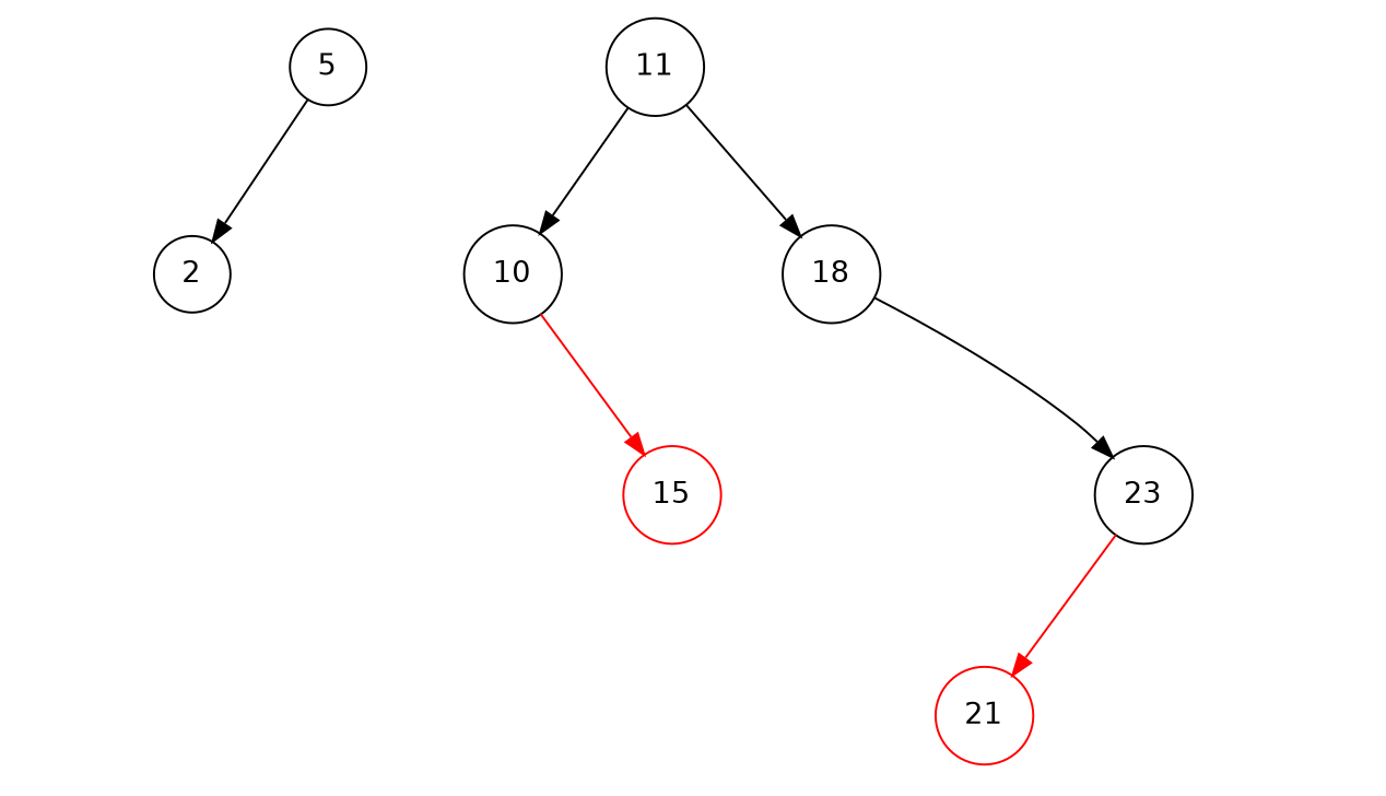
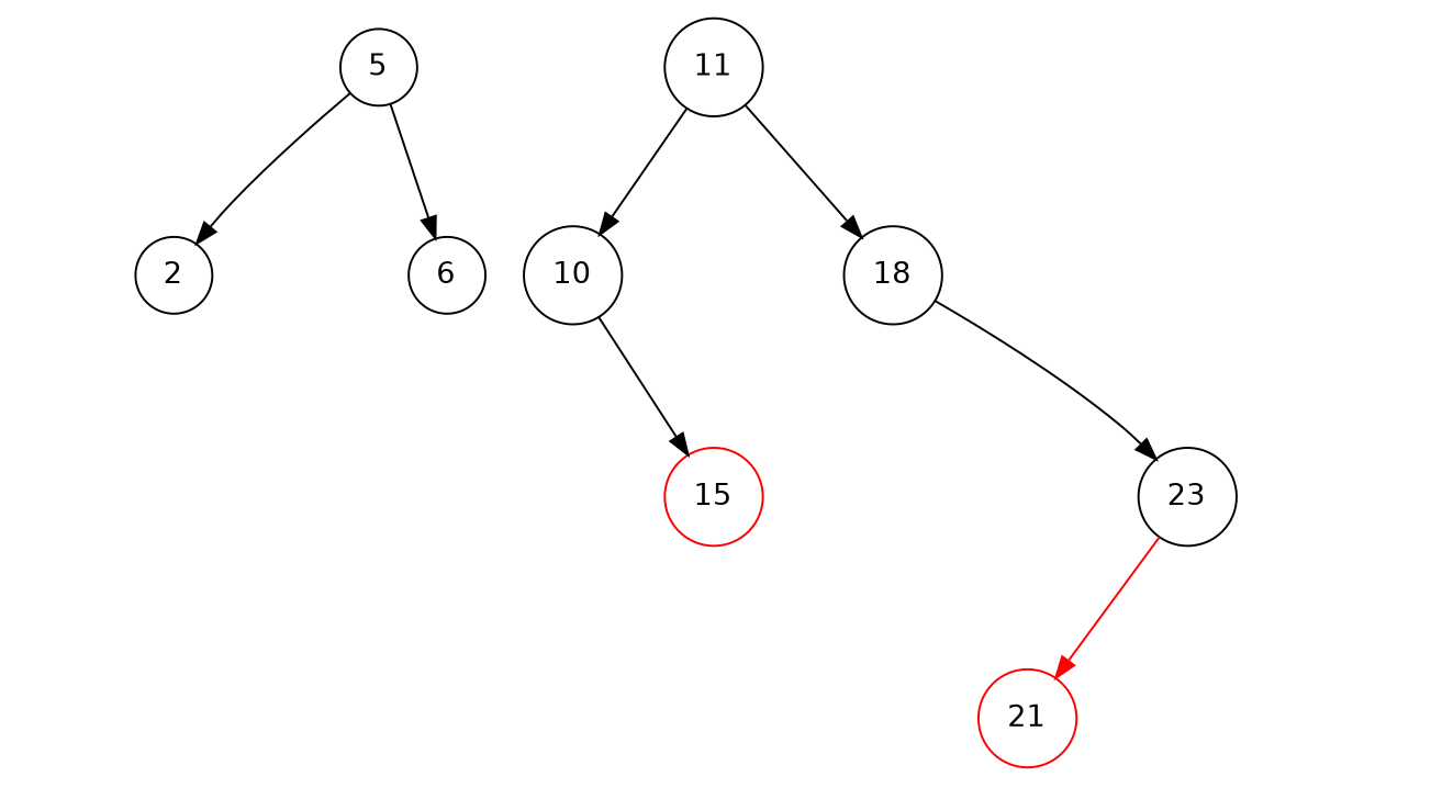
  digraph {
    fontname=Helvetica
    node [fontname=Helvetica shape=circle style=invis]
    edge [fontname=Helvetica style=invis]
    m8 [width=0.1]
    5 [style=""]
    11 [style=""]
    m5 [width=0.1]
    2 [style=""]
+   6 [style=""]
    l2 [width=0.1]
    m2 [width=0.1]
    m11 [width=0.1]
    10 [style=""]
    18 [style=""]
    l10 [width=0.1]
    m10 [width=0.1]
    15 [color=red style=""]
    l18 [width=0.1]
    m18 [width=0.1]
    n17 [label=23 style=""]
    21 [color=red style=""]
    m20 [width=0.1]
    r20 [width=0.1]
    subgraph sub_1 {
      rank=same
      m8
      5
      11
    }
    subgraph sub_2 {
      rank=same
      m5
      2
+     6
    }
    subgraph sub_3 {
      rank=same
      l2
      m2
    }
    subgraph sub_4 {
      rank=same
      m11
      10
      18
    }
    subgraph sub_5 {
      rank=same
      l10
      m10
      15
    }
    subgraph sub_6 {
      rank=same
      l18
      m18
      n17
    }
    subgraph sub_7 {
      rank=same
      21
      m20
      r20
    }
    m8 -> 11
    5 -> m8
    5 -> m5
    5 -> 2 [style=""]
+   5 -> 6 [style=""]
    11 -> m11
    11 -> 10 [style=""]
    11 -> 18 [style=""]
+   m5 -> 6
    2 -> m5
    2 -> l2
    2 -> m2
    l2 -> m2
    m11 -> 18
    10 -> m11
    10 -> l10
    10 -> m10
-   10 -> 15 [color=red style=""]
+   10 -> 15 [color=black style=""]
    18 -> l18
    18 -> m18
    18 -> n17 [style=""]
    l10 -> m10
    m10 -> 15
    l18 -> m18
    m18 -> n17
    n17 -> 21 [color=red style=""]
    n17 -> m20
    n17 -> r20
    21 -> m20
    m20 -> r20
  }
